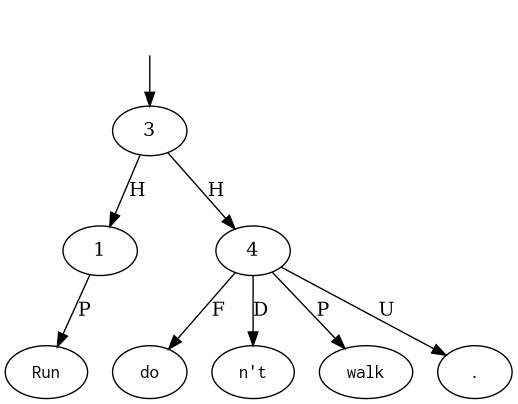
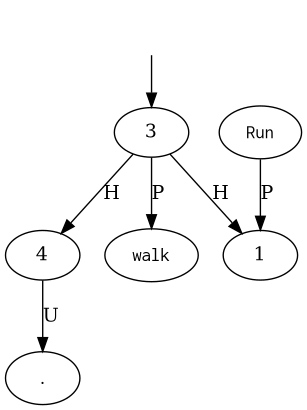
  digraph {
    node [shape=oval]
    top [style=invis shape=""]
    n2 [label=3 shape=""]
    n3 [label=1 shape=""]
    n4 [label=4 shape=""]
    n5 [label=<<table align="center" border="0" cellspacing="0"><tr><td colspan="2"><font face="Courier">Run</font></td></tr></table>>]
-   n6 [label=<<table align="center" border="0" cellspacing="0"><tr><td colspan="2"><font face="Courier">do</font></td></tr></table>>]
-   n7 [label=<<table align="center" border="0" cellspacing="0"><tr><td colspan="2"><font face="Courier">n&#x27;t</font></td></tr></table>>]
    n8 [label=<<table align="center" border="0" cellspacing="0"><tr><td colspan="2"><font face="Courier">walk</font></td></tr></table>>]
    n9 [label=<<table align="center" border="0" cellspacing="0"><tr><td colspan="2"><font face="Courier">.</font></td></tr></table>>]
    top -> n2
    n2 -> n3 [label=H]
    n2 -> n4 [label=H]
-   n3 -> n5 [label=P]
-   n4 -> n6 [label=F]
-   n4 -> n7 [label=D]
-   n4 -> n8 [label=P]
+   n5 -> n3 [label=P]
+   n2 -> n8 [label=P]
    n4 -> n9 [label=U]
  }
